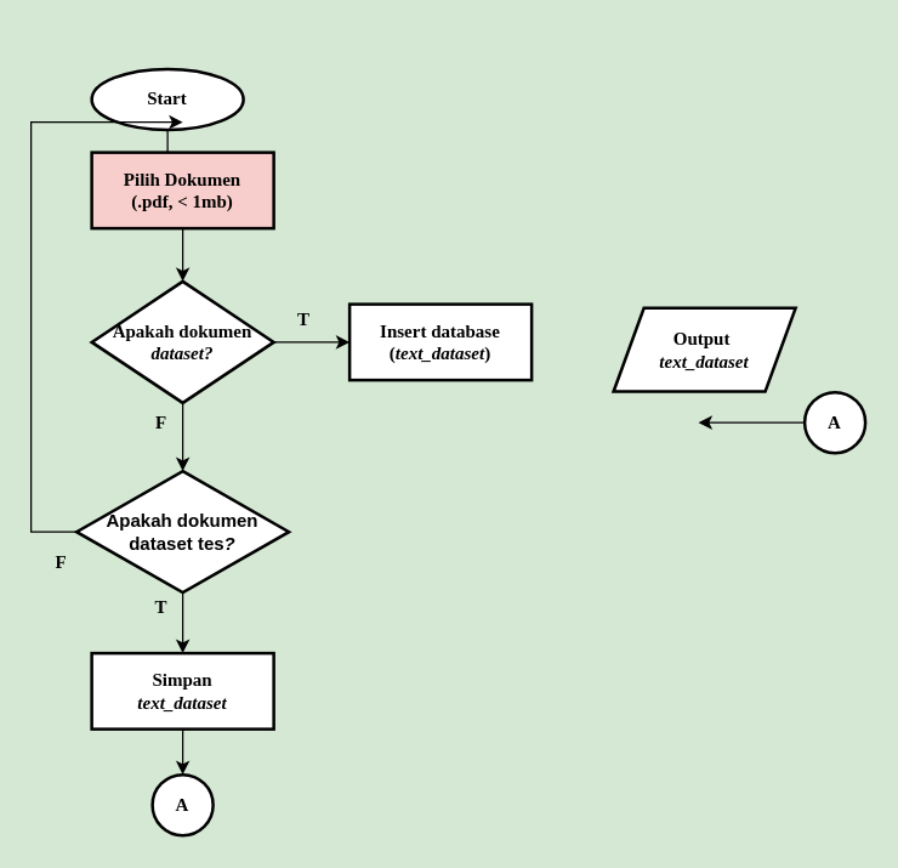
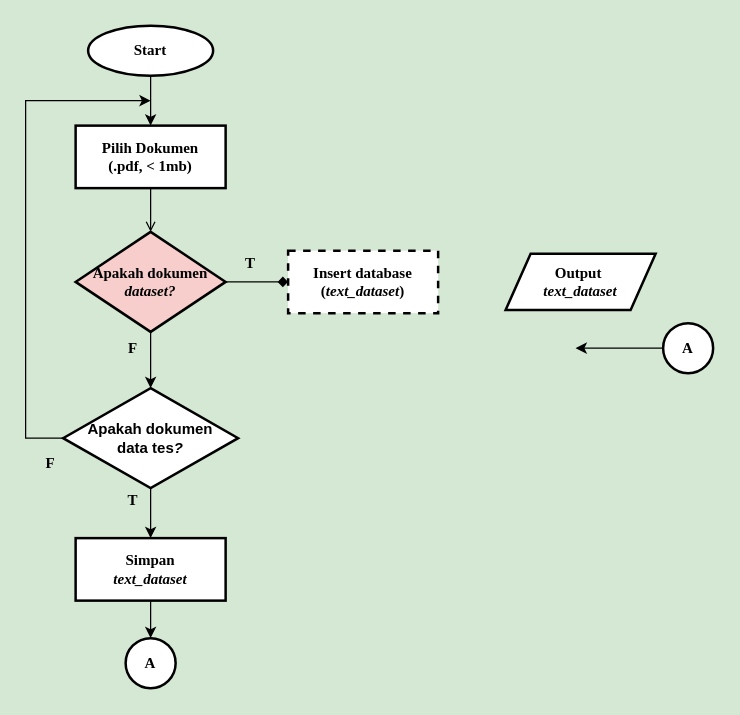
  <mxCell id="0" />
  <mxCell id="1" parent="0" />
  <mxCell id="2" value="" style="edgeStyle=orthogonalEdgeStyle;rounded=0;orthogonalLoop=1;jettySize=auto;html=1;" parent="1" source="3" edge="1"><mxGeometry relative="1" as="geometry"><mxPoint x="120" y="100" as="targetPoint" /></mxGeometry></mxCell>
- <mxCell id="3" value="&lt;font face=&quot;Times New Roman&quot;&gt;&lt;b&gt;Start&lt;/b&gt;&lt;/font&gt;" style="strokeWidth=2;html=1;shape=mxgraph.flowchart.start_1;whiteSpace=wrap;" parent="1" vertex="1"><mxGeometry x="60" y="45" width="100" height="40" as="geometry" /></mxCell>
- <mxCell id="4" value="" style="edgeStyle=orthogonalEdgeStyle;rounded=0;orthogonalLoop=1;jettySize=auto;html=1;" edge="1" parent="1" source="5" target="10"><mxGeometry relative="1" as="geometry" /></mxCell>
- <mxCell id="5" value="&lt;font face=&quot;Times New Roman&quot;&gt;&lt;b&gt;Pilih Dokumen&lt;br&gt;(.pdf, &amp;lt; 1mb)&lt;/b&gt;&lt;br&gt;&lt;/font&gt;" style="whiteSpace=wrap;html=1;strokeWidth=2;fillColor=#f8cecc;" parent="1" vertex="1"><mxGeometry x="60" y="100" width="120" height="50" as="geometry" /></mxCell>
- <mxCell id="6" value="&lt;font face=&quot;Times New Roman&quot;&gt;&lt;b&gt;Insert database&lt;br&gt;(&lt;i&gt;text_dataset&lt;/i&gt;)&lt;/b&gt;&lt;br&gt;&lt;/font&gt;" style="whiteSpace=wrap;html=1;strokeWidth=2;" parent="1" vertex="1"><mxGeometry x="230" y="200" width="120" height="50" as="geometry" /></mxCell>
- <mxCell id="7" value="&lt;font face=&quot;Times New Roman&quot;&gt;&lt;b&gt;Output&amp;nbsp;&lt;br&gt;&lt;/b&gt;&lt;/font&gt;&lt;b style=&quot;font-family: &amp;#34;times new roman&amp;#34;&quot;&gt;&lt;i&gt;text_dataset&lt;/i&gt;&lt;/b&gt;&lt;font face=&quot;Times New Roman&quot;&gt;&lt;b&gt;&lt;br&gt;&lt;/b&gt;&lt;/font&gt;" style="shape=parallelogram;perimeter=parallelogramPerimeter;whiteSpace=wrap;html=1;fixedSize=1;strokeWidth=2;" parent="1" vertex="1"><mxGeometry x="404" y="202.5" width="120" height="55" as="geometry" /></mxCell>
- <mxCell id="8" style="edgeStyle=orthogonalEdgeStyle;rounded=0;orthogonalLoop=1;jettySize=auto;html=1;" edge="1" parent="1" source="10" target="6"><mxGeometry relative="1" as="geometry" /></mxCell>
+ <mxCell id="3" value="&lt;font face=&quot;Times New Roman&quot;&gt;&lt;b&gt;Start&lt;/b&gt;&lt;/font&gt;" style="strokeWidth=2;html=1;shape=mxgraph.flowchart.start_1;whiteSpace=wrap;" parent="1" vertex="1"><mxGeometry x="70" y="20" width="100" height="40" as="geometry" /></mxCell>
+ <mxCell id="4" value="" style="edgeStyle=orthogonalEdgeStyle;rounded=0;orthogonalLoop=1;jettySize=auto;html=1;endArrow=open;" edge="1" parent="1" source="5" target="10"><mxGeometry relative="1" as="geometry" /></mxCell>
+ <mxCell id="5" value="&lt;font face=&quot;Times New Roman&quot;&gt;&lt;b&gt;Pilih Dokumen&lt;br&gt;(.pdf, &amp;lt; 1mb)&lt;/b&gt;&lt;br&gt;&lt;/font&gt;" style="whiteSpace=wrap;html=1;strokeWidth=2;" parent="1" vertex="1"><mxGeometry x="60" y="100" width="120" height="50" as="geometry" /></mxCell>
+ <mxCell id="6" value="&lt;font face=&quot;Times New Roman&quot;&gt;&lt;b&gt;Insert database&lt;br&gt;(&lt;i&gt;text_dataset&lt;/i&gt;)&lt;/b&gt;&lt;br&gt;&lt;/font&gt;" style="whiteSpace=wrap;html=1;strokeWidth=2;dashed=1;" parent="1" vertex="1"><mxGeometry x="230" y="200" width="120" height="50" as="geometry" /></mxCell>
+ <mxCell id="7" value="&lt;font face=&quot;Times New Roman&quot;&gt;&lt;b&gt;Output&amp;nbsp;&lt;br&gt;&lt;/b&gt;&lt;/font&gt;&lt;b style=&quot;font-family: &amp;#34;times new roman&amp;#34;&quot;&gt;&lt;i&gt;text_dataset&lt;/i&gt;&lt;/b&gt;&lt;font face=&quot;Times New Roman&quot;&gt;&lt;b&gt;&lt;br&gt;&lt;/b&gt;&lt;/font&gt;" style="shape=parallelogram;perimeter=parallelogramPerimeter;whiteSpace=wrap;html=1;fixedSize=1;strokeWidth=2;" parent="1" vertex="1"><mxGeometry x="404" y="202.5" width="120" height="45" as="geometry" /></mxCell>
+ <mxCell id="8" style="edgeStyle=orthogonalEdgeStyle;rounded=0;orthogonalLoop=1;jettySize=auto;html=1;endArrow=diamond;" edge="1" parent="1" source="10" target="6"><mxGeometry relative="1" as="geometry" /></mxCell>
  <mxCell id="9" value="" style="edgeStyle=orthogonalEdgeStyle;rounded=0;orthogonalLoop=1;jettySize=auto;html=1;" edge="1" parent="1" source="10" target="14"><mxGeometry relative="1" as="geometry" /></mxCell>
- <mxCell id="10" value="&lt;b&gt;&lt;font face=&quot;Times New Roman&quot;&gt;Apakah dokumen&lt;br&gt;&lt;i&gt;dataset?&lt;/i&gt;&lt;/font&gt;&lt;/b&gt;" style="rhombus;whiteSpace=wrap;html=1;strokeWidth=2;" vertex="1" parent="1"><mxGeometry x="60" y="185" width="120" height="80" as="geometry" /></mxCell>
+ <mxCell id="10" value="&lt;b&gt;&lt;font face=&quot;Times New Roman&quot;&gt;Apakah dokumen&lt;br&gt;&lt;i&gt;dataset?&lt;/i&gt;&lt;/font&gt;&lt;/b&gt;" style="rhombus;whiteSpace=wrap;html=1;strokeWidth=2;fillColor=#f8cecc;" vertex="1" parent="1"><mxGeometry x="60" y="185" width="120" height="80" as="geometry" /></mxCell>
  <mxCell id="11" value="&lt;b&gt;&lt;font face=&quot;Times New Roman&quot;&gt;T&lt;/font&gt;&lt;/b&gt;" style="text;html=1;strokeColor=none;fillColor=none;align=center;verticalAlign=middle;whiteSpace=wrap;rounded=0;" vertex="1" parent="1"><mxGeometry x="180" y="200" width="40" height="20" as="geometry" /></mxCell>
  <mxCell id="12" value="" style="edgeStyle=orthogonalEdgeStyle;rounded=0;orthogonalLoop=1;jettySize=auto;html=1;entryX=0.5;entryY=0;entryDx=0;entryDy=0;" edge="1" parent="1" source="14" target="17"><mxGeometry relative="1" as="geometry"><mxPoint x="120" y="420" as="targetPoint" /></mxGeometry></mxCell>
  <mxCell id="13" style="edgeStyle=orthogonalEdgeStyle;rounded=0;orthogonalLoop=1;jettySize=auto;html=1;" edge="1" parent="1" source="14"><mxGeometry relative="1" as="geometry"><mxPoint x="120" y="80" as="targetPoint" /><Array as="points"><mxPoint x="20" y="350" /><mxPoint x="20" y="80" /></Array></mxGeometry></mxCell>
- <mxCell id="14" value="&lt;b&gt;Apakah dokumen&lt;br&gt;dataset tes&lt;i&gt;?&lt;/i&gt;&lt;/b&gt;" style="rhombus;whiteSpace=wrap;html=1;strokeWidth=2;" vertex="1" parent="1"><mxGeometry x="50" y="310" width="140" height="80" as="geometry" /></mxCell>
+ <mxCell id="14" value="&lt;b&gt;Apakah dokumen&lt;br&gt;data tes&lt;i&gt;?&lt;/i&gt;&lt;/b&gt;" style="rhombus;whiteSpace=wrap;html=1;strokeWidth=2;" vertex="1" parent="1"><mxGeometry x="50" y="310" width="140" height="80" as="geometry" /></mxCell>
  <mxCell id="15" value="&lt;b&gt;&lt;font face=&quot;Times New Roman&quot;&gt;F&lt;/font&gt;&lt;/b&gt;" style="text;html=1;strokeColor=none;fillColor=none;align=center;verticalAlign=middle;whiteSpace=wrap;rounded=0;" vertex="1" parent="1"><mxGeometry x="86" y="268" width="40" height="20" as="geometry" /></mxCell>
  <mxCell id="16" value="" style="edgeStyle=orthogonalEdgeStyle;rounded=0;orthogonalLoop=1;jettySize=auto;html=1;" edge="1" parent="1" source="17" target="20"><mxGeometry relative="1" as="geometry" /></mxCell>
  <mxCell id="17" value="&lt;font face=&quot;Times New Roman&quot;&gt;&lt;b&gt;Simpan&lt;br&gt;&lt;/b&gt;&lt;i&gt;&lt;b&gt;text_dataset&lt;/b&gt;&lt;/i&gt;&lt;br&gt;&lt;/font&gt;" style="whiteSpace=wrap;html=1;strokeWidth=2;" vertex="1" parent="1"><mxGeometry x="60" y="430" width="120" height="50" as="geometry" /></mxCell>
  <mxCell id="18" value="&lt;b&gt;&lt;font face=&quot;Times New Roman&quot;&gt;T&lt;/font&gt;&lt;/b&gt;" style="text;html=1;strokeColor=none;fillColor=none;align=center;verticalAlign=middle;whiteSpace=wrap;rounded=0;" vertex="1" parent="1"><mxGeometry x="86" y="390" width="40" height="20" as="geometry" /></mxCell>
  <mxCell id="19" value="&lt;b&gt;&lt;font face=&quot;Times New Roman&quot;&gt;F&lt;/font&gt;&lt;/b&gt;" style="text;html=1;strokeColor=none;fillColor=none;align=center;verticalAlign=middle;whiteSpace=wrap;rounded=0;" vertex="1" parent="1"><mxGeometry x="20" y="360" width="40" height="20" as="geometry" /></mxCell>
  <mxCell id="20" value="&lt;b&gt;&lt;font face=&quot;Times New Roman&quot;&gt;A&lt;/font&gt;&lt;/b&gt;" style="ellipse;whiteSpace=wrap;html=1;strokeWidth=2;" vertex="1" parent="1"><mxGeometry x="100" y="510" width="40" height="40" as="geometry" /></mxCell>
  <mxCell id="21" style="edgeStyle=orthogonalEdgeStyle;rounded=0;orthogonalLoop=1;jettySize=auto;html=1;" edge="1" parent="1" source="22"><mxGeometry relative="1" as="geometry"><mxPoint x="460" y="278" as="targetPoint" /></mxGeometry></mxCell>
  <mxCell id="22" value="&lt;b&gt;&lt;font face=&quot;Times New Roman&quot;&gt;A&lt;/font&gt;&lt;/b&gt;" style="ellipse;whiteSpace=wrap;html=1;strokeWidth=2;" vertex="1" parent="1"><mxGeometry x="530" y="258" width="40" height="40" as="geometry" /></mxCell>
